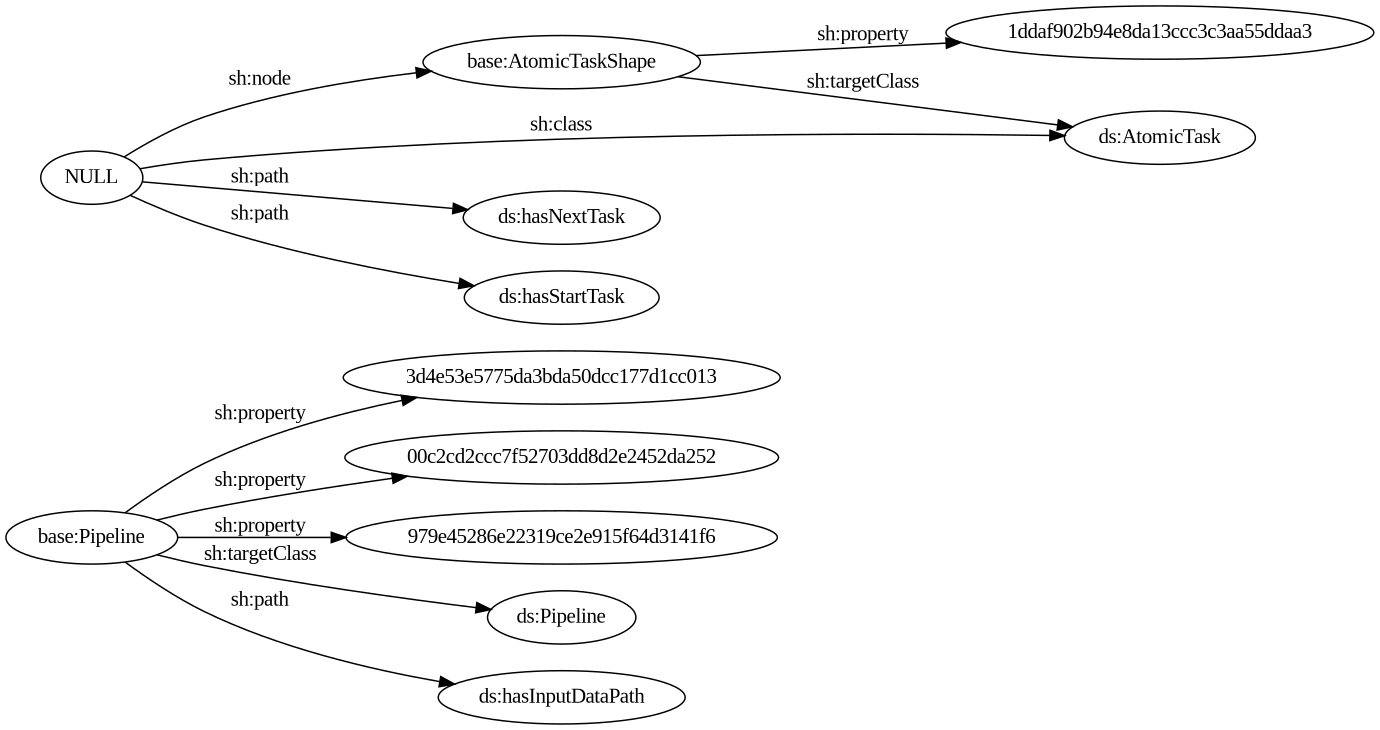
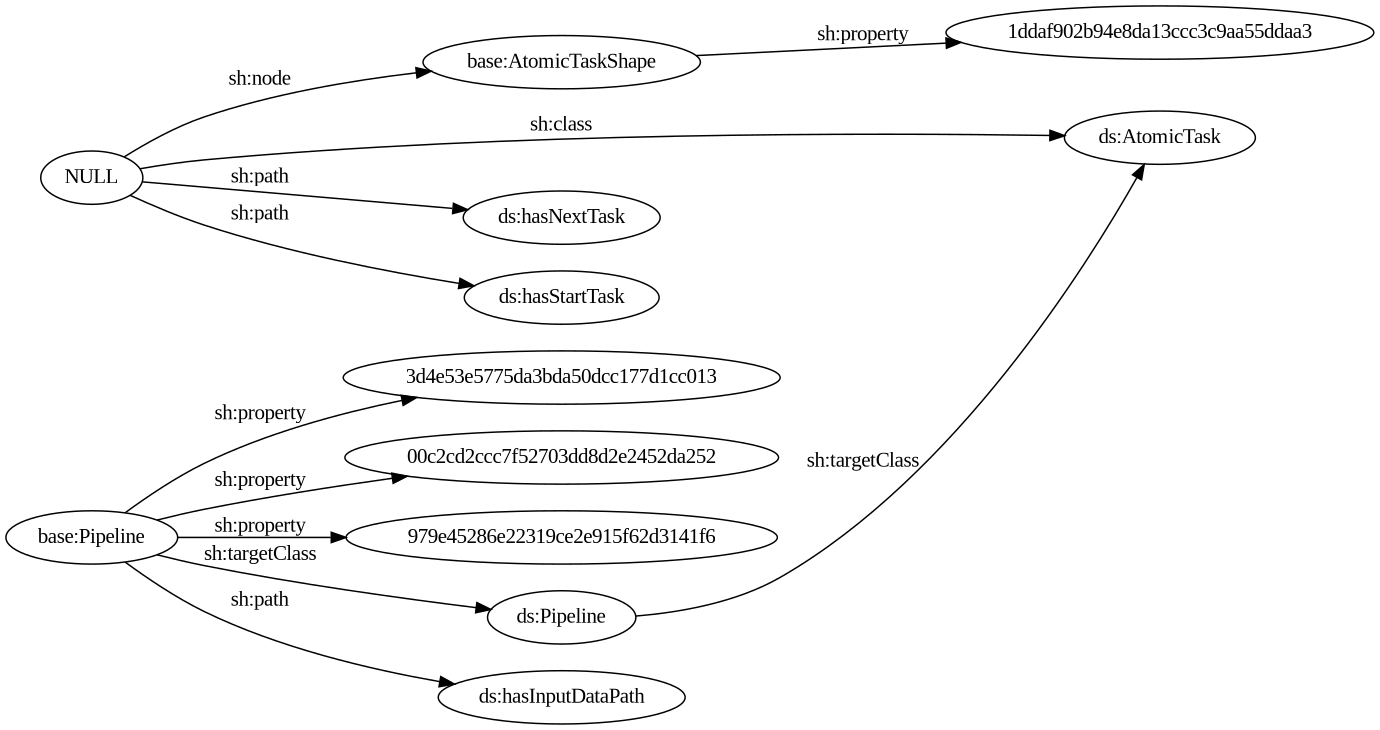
  digraph {
    fontname="Liberation Serif"
    rankdir=LR
    node [fontname="Liberation Serif"]
    edge [fontname="Liberation Serif"]
    NULL
    "ds:AtomicTask"
    "ds:hasNextTask"
    "ds:hasStartTask"
    "base:AtomicTaskShape"
-   "1ddaf902b94e8da13ccc3c3aa55ddaa3"
+   "1ddaf902b94e8da13ccc3c3aa55ddaa3" [label="1ddaf902b94e8da13ccc3c9aa55ddaa3"]
    "base:Pipeline"
    "ds:hasInputDataPath"
    "3d4e53e5775da3bda50dcc177d1cc013"
    "00c2cd2ccc7f52703dd8d2e2452da252"
-   "979e45286e22319ce2e915f64d3141f6"
+   "979e45286e22319ce2e915f64d3141f6" [label="979e45286e22319ce2e915f62d3141f6"]
    "ds:Pipeline"
    NULL -> "ds:AtomicTask" [label="sh:class"]
    NULL -> "ds:hasNextTask" [label="sh:path"]
    NULL -> "ds:hasStartTask" [label="sh:path"]
    NULL -> "base:AtomicTaskShape" [label="sh:node"]
-   "base:AtomicTaskShape" -> "ds:AtomicTask" [label="sh:targetClass"]
+   "ds:Pipeline" -> "ds:AtomicTask" [label="sh:targetClass"]
    "base:AtomicTaskShape" -> "1ddaf902b94e8da13ccc3c3aa55ddaa3" [label="sh:property"]
    "base:Pipeline" -> "ds:hasInputDataPath" [label="sh:path"]
    "base:Pipeline" -> "3d4e53e5775da3bda50dcc177d1cc013" [label="sh:property"]
    "base:Pipeline" -> "00c2cd2ccc7f52703dd8d2e2452da252" [label="sh:property"]
    "base:Pipeline" -> "979e45286e22319ce2e915f64d3141f6" [label="sh:property"]
    "base:Pipeline" -> "ds:Pipeline" [label="sh:targetClass"]
  }
